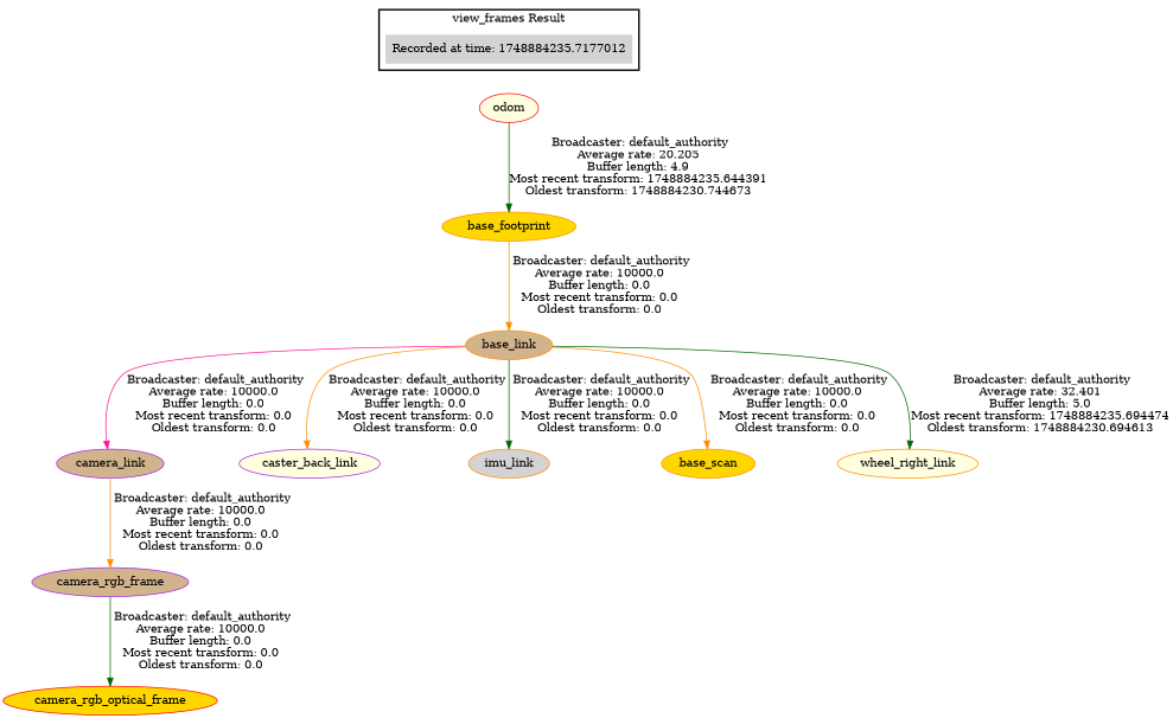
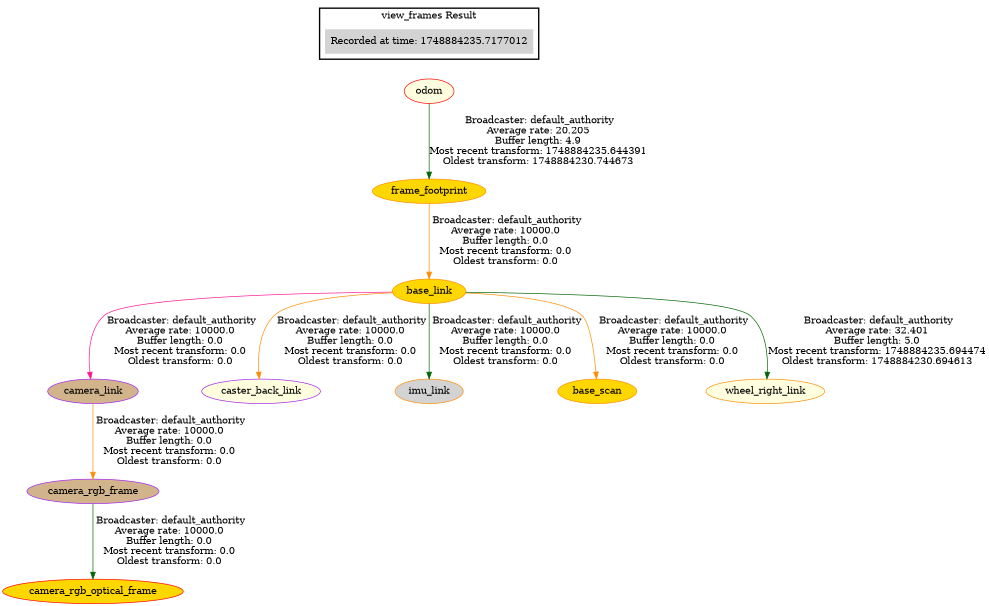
  digraph {
    node [color=darkorange fillcolor=gold style=filled]
    edge [color=darkgreen]
    "Recorded at time: 1748884235.7177012" [color=purple fillcolor=lightgrey shape=plaintext]
    odom [color=red fillcolor=lightyellow]
-   base_footprint
-   base_link [fillcolor=tan]
+   base_footprint [label=frame_footprint]
+   base_link
    camera_link [color=purple fillcolor=tan]
    caster_back_link [color=purple fillcolor=lightyellow]
    imu_link [fillcolor=lightgrey]
    base_scan
    wheel_right_link [fillcolor=lightyellow]
    camera_rgb_frame [color=purple fillcolor=tan]
    camera_rgb_optical_frame [color=red]
    subgraph cluster_1 {
      color=black
      label="view_frames Result"
      style=bold
      "Recorded at time: 1748884235.7177012"
    }
    "Recorded at time: 1748884235.7177012" -> odom [style=invis color=""]
    odom -> base_footprint [label=" Broadcaster: default_authority\nAverage rate: 20.205\nBuffer length: 4.9\nMost recent transform: 1748884235.644391\nOldest transform: 1748884230.744673\n"]
    base_footprint -> base_link [color=darkorange label=" Broadcaster: default_authority\nAverage rate: 10000.0\nBuffer length: 0.0\nMost recent transform: 0.0\nOldest transform: 0.0\n"]
    base_link -> camera_link [color=deeppink label=" Broadcaster: default_authority\nAverage rate: 10000.0\nBuffer length: 0.0\nMost recent transform: 0.0\nOldest transform: 0.0\n"]
    base_link -> caster_back_link [color=darkorange label=" Broadcaster: default_authority\nAverage rate: 10000.0\nBuffer length: 0.0\nMost recent transform: 0.0\nOldest transform: 0.0\n"]
    base_link -> imu_link [label=" Broadcaster: default_authority\nAverage rate: 10000.0\nBuffer length: 0.0\nMost recent transform: 0.0\nOldest transform: 0.0\n"]
    base_link -> base_scan [color=darkorange label=" Broadcaster: default_authority\nAverage rate: 10000.0\nBuffer length: 0.0\nMost recent transform: 0.0\nOldest transform: 0.0\n"]
    base_link -> wheel_right_link [label=" Broadcaster: default_authority\nAverage rate: 32.401\nBuffer length: 5.0\nMost recent transform: 1748884235.694474\nOldest transform: 1748884230.694613\n"]
    camera_link -> camera_rgb_frame [color=darkorange label=" Broadcaster: default_authority\nAverage rate: 10000.0\nBuffer length: 0.0\nMost recent transform: 0.0\nOldest transform: 0.0\n"]
    camera_rgb_frame -> camera_rgb_optical_frame [label=" Broadcaster: default_authority\nAverage rate: 10000.0\nBuffer length: 0.0\nMost recent transform: 0.0\nOldest transform: 0.0\n"]
  }
